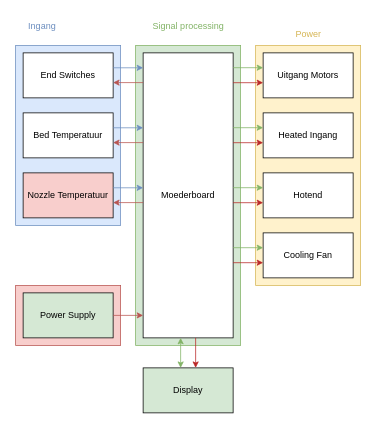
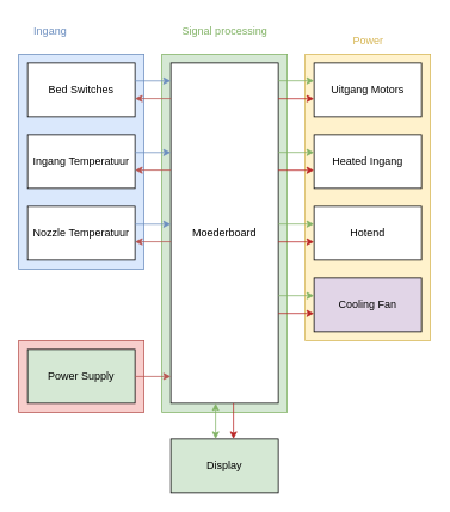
  <mxCell id="0" />
  <mxCell id="1" parent="0" />
  <mxCell id="2" value="" style="rounded=0;whiteSpace=wrap;html=1;fillColor=#fff2cc;strokeColor=#d6b656;" vertex="1" parent="1"><mxGeometry x="340" y="60" width="140" height="320" as="geometry" /></mxCell>
  <mxCell id="3" value="" style="rounded=0;whiteSpace=wrap;html=1;fillColor=#d5e8d4;strokeColor=#82b366;" parent="1" vertex="1"><mxGeometry x="180" y="60" width="140" height="400" as="geometry" /></mxCell>
  <mxCell id="4" value="" style="rounded=0;whiteSpace=wrap;html=1;fillColor=#f8cecc;strokeColor=#b85450;direction=west;" parent="1" vertex="1"><mxGeometry x="20" y="380" width="140" height="80" as="geometry" /></mxCell>
  <mxCell id="5" value="" style="rounded=0;whiteSpace=wrap;html=1;fillColor=#dae8fc;strokeColor=#6c8ebf;" parent="1" vertex="1"><mxGeometry x="20" y="60" width="140" height="240" as="geometry" /></mxCell>
- <mxCell id="6" value="End Switches" style="rounded=0;whiteSpace=wrap;html=1;" parent="1" vertex="1"><mxGeometry x="30" y="70" width="120" height="60" as="geometry" /></mxCell>
- <mxCell id="7" value="Bed Temperatuur" style="rounded=0;whiteSpace=wrap;html=1;" parent="1" vertex="1"><mxGeometry x="30" y="150" width="120" height="60" as="geometry" /></mxCell>
+ <mxCell id="6" value="Bed Switches" style="rounded=0;whiteSpace=wrap;html=1;" parent="1" vertex="1"><mxGeometry x="30" y="70" width="120" height="60" as="geometry" /></mxCell>
+ <mxCell id="7" value="Ingang Temperatuur" style="rounded=0;whiteSpace=wrap;html=1;" parent="1" vertex="1"><mxGeometry x="30" y="150" width="120" height="60" as="geometry" /></mxCell>
  <mxCell id="8" value="Power Supply" style="rounded=0;whiteSpace=wrap;html=1;direction=west;fillColor=#d5e8d4;" parent="1" vertex="1"><mxGeometry x="30" y="390" width="120" height="60" as="geometry" /></mxCell>
  <mxCell id="9" value="Uitgang Motors" style="rounded=0;whiteSpace=wrap;html=1;" parent="1" vertex="1"><mxGeometry x="350" y="70" width="120" height="60" as="geometry" /></mxCell>
  <mxCell id="10" value="Moederboard" style="rounded=0;whiteSpace=wrap;html=1;" parent="1" vertex="1"><mxGeometry x="190" y="70" width="120" height="380" as="geometry" /></mxCell>
  <mxCell id="11" value="Display" style="rounded=0;whiteSpace=wrap;html=1;fillColor=#d5e8d4;" parent="1" vertex="1"><mxGeometry x="190" y="490" width="120" height="60" as="geometry" /></mxCell>
- <mxCell id="12" value="Nozzle Temperatuur" style="rounded=0;whiteSpace=wrap;html=1;fillColor=#f8cecc;" parent="1" vertex="1"><mxGeometry x="30" y="230" width="120" height="60" as="geometry" /></mxCell>
+ <mxCell id="12" value="Nozzle Temperatuur" style="rounded=0;whiteSpace=wrap;html=1;" parent="1" vertex="1"><mxGeometry x="30" y="230" width="120" height="60" as="geometry" /></mxCell>
  <mxCell id="13" value="&lt;font color=&quot;#6c8ebf&quot;&gt;Ingang&lt;/font&gt;" style="text;html=1;align=center;verticalAlign=middle;resizable=0;points=[];autosize=1;strokeColor=none;fillColor=none;" parent="1" vertex="1"><mxGeometry x="25" y="20" width="60" height="30" as="geometry" /></mxCell>
  <mxCell id="14" value="" style="endArrow=classic;html=1;rounded=0;strokeColor=#b85450;" parent="1" edge="1"><mxGeometry width="50" height="50" relative="1" as="geometry"><mxPoint x="190" y="109.64" as="sourcePoint" /><mxPoint x="150" y="109.64" as="targetPoint" /></mxGeometry></mxCell>
  <mxCell id="15" value="" style="endArrow=classic;html=1;rounded=0;strokeColor=#6c8ebf;" parent="1" edge="1"><mxGeometry width="50" height="50" relative="1" as="geometry"><mxPoint x="150" y="89.88" as="sourcePoint" /><mxPoint x="190" y="89.88" as="targetPoint" /></mxGeometry></mxCell>
  <mxCell id="16" value="" style="endArrow=classic;html=1;rounded=0;strokeColor=#b85450;" parent="1" edge="1"><mxGeometry width="50" height="50" relative="1" as="geometry"><mxPoint x="190" y="189.64" as="sourcePoint" /><mxPoint x="150" y="189.64" as="targetPoint" /></mxGeometry></mxCell>
  <mxCell id="17" value="" style="endArrow=classic;html=1;rounded=0;strokeColor=#6c8ebf;" parent="1" edge="1"><mxGeometry width="50" height="50" relative="1" as="geometry"><mxPoint x="150" y="169.88" as="sourcePoint" /><mxPoint x="190" y="169.88" as="targetPoint" /></mxGeometry></mxCell>
  <mxCell id="18" value="" style="endArrow=classic;html=1;rounded=0;strokeColor=#b85450;" parent="1" edge="1"><mxGeometry width="50" height="50" relative="1" as="geometry"><mxPoint x="190" y="269.64" as="sourcePoint" /><mxPoint x="150" y="269.64" as="targetPoint" /></mxGeometry></mxCell>
  <mxCell id="19" value="" style="endArrow=classic;html=1;rounded=0;strokeColor=#6c8ebf;" parent="1" edge="1"><mxGeometry width="50" height="50" relative="1" as="geometry"><mxPoint x="150" y="249.88" as="sourcePoint" /><mxPoint x="190" y="249.88" as="targetPoint" /></mxGeometry></mxCell>
  <mxCell id="20" value="" style="endArrow=classic;html=1;rounded=0;strokeColor=#b85450;" parent="1" edge="1"><mxGeometry width="50" height="50" relative="1" as="geometry"><mxPoint x="150" y="420" as="sourcePoint" /><mxPoint x="190" y="420" as="targetPoint" /></mxGeometry></mxCell>
  <mxCell id="21" value="&lt;font color=&quot;#82b366&quot;&gt;Signal processing&lt;/font&gt;" style="text;html=1;align=center;verticalAlign=middle;resizable=0;points=[];autosize=1;strokeColor=none;fillColor=none;" parent="1" vertex="1"><mxGeometry x="190" y="20" width="120" height="30" as="geometry" /></mxCell>
  <mxCell id="22" value="Heated Ingang" style="rounded=0;whiteSpace=wrap;html=1;" vertex="1" parent="1"><mxGeometry x="350" y="150" width="120" height="60" as="geometry" /></mxCell>
  <mxCell id="23" value="Hotend" style="rounded=0;whiteSpace=wrap;html=1;" vertex="1" parent="1"><mxGeometry x="350" y="230" width="120" height="60" as="geometry" /></mxCell>
- <mxCell id="24" value="Cooling Fan" style="rounded=0;whiteSpace=wrap;html=1;" vertex="1" parent="1"><mxGeometry x="350" y="310" width="120" height="60" as="geometry" /></mxCell>
+ <mxCell id="24" value="Cooling Fan" style="rounded=0;whiteSpace=wrap;html=1;fillColor=#e1d5e7;" vertex="1" parent="1"><mxGeometry x="350" y="310" width="120" height="60" as="geometry" /></mxCell>
  <mxCell id="25" value="" style="endArrow=classic;html=1;rounded=0;strokeColor=#82b366;" edge="1" parent="1"><mxGeometry width="50" height="50" relative="1" as="geometry"><mxPoint x="310" y="89.76" as="sourcePoint" /><mxPoint x="350" y="89.76" as="targetPoint" /></mxGeometry></mxCell>
  <mxCell id="26" value="" style="endArrow=classic;html=1;rounded=0;strokeColor=#ba2626;" edge="1" parent="1"><mxGeometry width="50" height="50" relative="1" as="geometry"><mxPoint x="310" y="109.76" as="sourcePoint" /><mxPoint x="350" y="109.76" as="targetPoint" /></mxGeometry></mxCell>
  <mxCell id="27" value="" style="endArrow=classic;html=1;rounded=0;strokeColor=#82b366;" edge="1" parent="1"><mxGeometry width="50" height="50" relative="1" as="geometry"><mxPoint x="310" y="169.76" as="sourcePoint" /><mxPoint x="350" y="169.76" as="targetPoint" /></mxGeometry></mxCell>
  <mxCell id="28" value="" style="endArrow=classic;html=1;rounded=0;strokeColor=#ba2626;" edge="1" parent="1"><mxGeometry width="50" height="50" relative="1" as="geometry"><mxPoint x="310" y="189.76" as="sourcePoint" /><mxPoint x="350" y="189.76" as="targetPoint" /></mxGeometry></mxCell>
  <mxCell id="29" value="" style="endArrow=classic;html=1;rounded=0;strokeColor=#82b366;" edge="1" parent="1"><mxGeometry width="50" height="50" relative="1" as="geometry"><mxPoint x="310" y="249.76" as="sourcePoint" /><mxPoint x="350" y="249.76" as="targetPoint" /></mxGeometry></mxCell>
  <mxCell id="30" value="" style="endArrow=classic;html=1;rounded=0;strokeColor=#ba2626;" edge="1" parent="1"><mxGeometry width="50" height="50" relative="1" as="geometry"><mxPoint x="310" y="269.76" as="sourcePoint" /><mxPoint x="350" y="269.76" as="targetPoint" /></mxGeometry></mxCell>
  <mxCell id="31" value="" style="endArrow=classic;html=1;rounded=0;strokeColor=#82b366;" edge="1" parent="1"><mxGeometry width="50" height="50" relative="1" as="geometry"><mxPoint x="310" y="329.76" as="sourcePoint" /><mxPoint x="350" y="329.76" as="targetPoint" /></mxGeometry></mxCell>
  <mxCell id="32" value="" style="endArrow=classic;html=1;rounded=0;strokeColor=#ba2626;" edge="1" parent="1"><mxGeometry width="50" height="50" relative="1" as="geometry"><mxPoint x="310" y="349.76" as="sourcePoint" /><mxPoint x="350" y="349.76" as="targetPoint" /></mxGeometry></mxCell>
  <mxCell id="33" value="&lt;font&gt;Power&lt;/font&gt;" style="text;html=1;align=center;verticalAlign=middle;resizable=0;points=[];autosize=1;strokeColor=none;fillColor=none;fontColor=#d6b656;" vertex="1" parent="1"><mxGeometry x="380" y="30" width="60" height="30" as="geometry" /></mxCell>
  <mxCell id="34" value="" style="endArrow=classic;startArrow=classic;html=1;rounded=0;exitX=0.5;exitY=0;exitDx=0;exitDy=0;entryX=0.5;entryY=1;entryDx=0;entryDy=0;fontColor=#82b366;strokeColor=#82b366;" edge="1" parent="1"><mxGeometry width="50" height="50" relative="1" as="geometry"><mxPoint x="240" y="490" as="sourcePoint" /><mxPoint x="240" y="450" as="targetPoint" /></mxGeometry></mxCell>
  <mxCell id="35" value="" style="endArrow=classic;html=1;rounded=0;strokeColor=#ba2626;" edge="1" parent="1"><mxGeometry width="50" height="50" relative="1" as="geometry"><mxPoint x="260" y="450" as="sourcePoint" /><mxPoint x="260" y="490" as="targetPoint" /></mxGeometry></mxCell>
